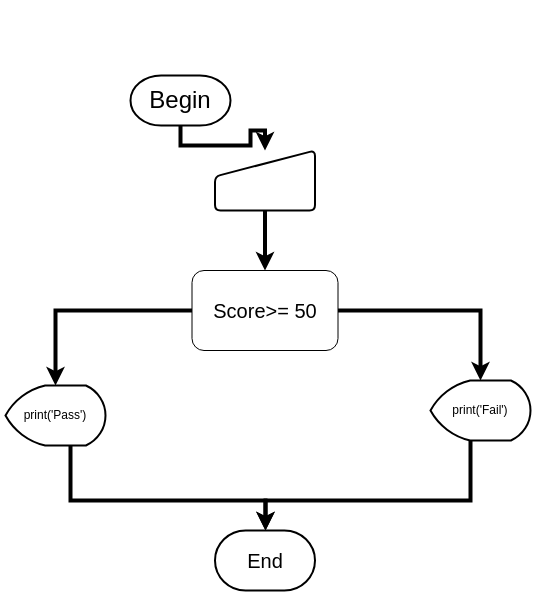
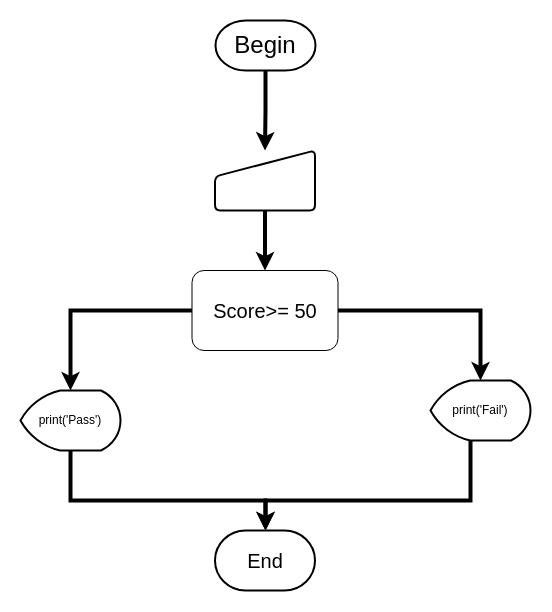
  <mxCell id="0" />
  <mxCell id="1" parent="0" />
  <mxCell id="2" style="edgeStyle=orthogonalEdgeStyle;rounded=0;orthogonalLoop=1;jettySize=auto;html=1;exitX=0.5;exitY=1;exitDx=0;exitDy=0;exitPerimeter=0;entryX=0.5;entryY=0;entryDx=0;entryDy=0;strokeWidth=4;" edge="1" parent="1" source="3" target="5"><mxGeometry relative="1" as="geometry" /></mxCell>
- <mxCell id="3" value="&lt;font style=&quot;font-size: 24px&quot;&gt;Begin&lt;/font&gt;" style="strokeWidth=2;html=1;shape=mxgraph.flowchart.terminator;whiteSpace=wrap;" vertex="1" parent="1"><mxGeometry x="130" y="75" width="100" height="50" as="geometry" /></mxCell>
+ <mxCell id="3" value="&lt;font style=&quot;font-size: 24px&quot;&gt;Begin&lt;/font&gt;" style="strokeWidth=2;html=1;shape=mxgraph.flowchart.terminator;whiteSpace=wrap;" vertex="1" parent="1"><mxGeometry x="215" y="20" width="100" height="50" as="geometry" /></mxCell>
  <mxCell id="4" style="edgeStyle=orthogonalEdgeStyle;rounded=0;orthogonalLoop=1;jettySize=auto;html=1;exitX=0.5;exitY=1;exitDx=0;exitDy=0;strokeWidth=4;" edge="1" parent="1" source="5" target="8"><mxGeometry relative="1" as="geometry" /></mxCell>
  <mxCell id="5" value="" style="verticalLabelPosition=bottom;verticalAlign=top;html=1;strokeWidth=2;shape=manualInput;whiteSpace=wrap;rounded=1;size=26;arcSize=11;" vertex="1" parent="1"><mxGeometry x="214.5" y="150" width="100" height="60" as="geometry" /></mxCell>
  <mxCell id="6" style="edgeStyle=orthogonalEdgeStyle;rounded=0;orthogonalLoop=1;jettySize=auto;html=1;exitX=1;exitY=0.5;exitDx=0;exitDy=0;entryX=0.5;entryY=0;entryDx=0;entryDy=0;entryPerimeter=0;strokeWidth=4;" edge="1" parent="1" source="8" target="11"><mxGeometry relative="1" as="geometry" /></mxCell>
  <mxCell id="7" style="edgeStyle=orthogonalEdgeStyle;rounded=0;orthogonalLoop=1;jettySize=auto;html=1;exitX=0;exitY=0.5;exitDx=0;exitDy=0;entryX=0.5;entryY=0;entryDx=0;entryDy=0;entryPerimeter=0;strokeWidth=4;" edge="1" parent="1" source="8" target="10"><mxGeometry relative="1" as="geometry" /></mxCell>
  <mxCell id="8" value="&lt;font style=&quot;font-size: 20px&quot;&gt;Score&amp;gt;= 50&lt;/font&gt;" style="whiteSpace=wrap;html=1;rounded=1;" vertex="1" parent="1"><mxGeometry x="191.5" y="270" width="146" height="80" as="geometry" /></mxCell>
  <mxCell id="9" style="edgeStyle=orthogonalEdgeStyle;rounded=0;orthogonalLoop=1;jettySize=auto;html=1;entryX=0.5;entryY=0;entryDx=0;entryDy=0;entryPerimeter=0;strokeWidth=4;" edge="1" parent="1" source="10"><mxGeometry relative="1" as="geometry"><mxPoint x="265" y="530" as="targetPoint" /><Array as="points"><mxPoint x="70" y="500" /><mxPoint x="265" y="500" /></Array></mxGeometry></mxCell>
- <mxCell id="10" value="print('Pass')" style="strokeWidth=2;html=1;shape=mxgraph.flowchart.display;whiteSpace=wrap;" vertex="1" parent="1"><mxGeometry x="5" y="385" width="100" height="60" as="geometry" /></mxCell>
+ <mxCell id="10" value="print('Pass')" style="strokeWidth=2;html=1;shape=mxgraph.flowchart.display;whiteSpace=wrap;" vertex="1" parent="1"><mxGeometry x="20" y="390" width="100" height="60" as="geometry" /></mxCell>
  <mxCell id="11" value="print('Fail')" style="strokeWidth=2;html=1;shape=mxgraph.flowchart.display;whiteSpace=wrap;" vertex="1" parent="1"><mxGeometry x="430" y="380" width="100" height="60" as="geometry" /></mxCell>
  <mxCell id="12" value="&lt;font style=&quot;font-size: 20px&quot;&gt;End&lt;/font&gt;" style="strokeWidth=2;html=1;shape=mxgraph.flowchart.terminator;whiteSpace=wrap;" vertex="1" parent="1"><mxGeometry x="214.5" y="530" width="100" height="60" as="geometry" /></mxCell>
  <mxCell id="13" style="edgeStyle=orthogonalEdgeStyle;rounded=0;orthogonalLoop=1;jettySize=auto;html=1;entryX=0.5;entryY=0;entryDx=0;entryDy=0;entryPerimeter=0;strokeWidth=4;" edge="1" parent="1" source="11"><mxGeometry relative="1" as="geometry"><mxPoint x="420" y="420" as="sourcePoint" /><mxPoint x="265" y="530" as="targetPoint" /><Array as="points"><mxPoint x="470" y="500" /><mxPoint x="265" y="500" /></Array></mxGeometry></mxCell>
